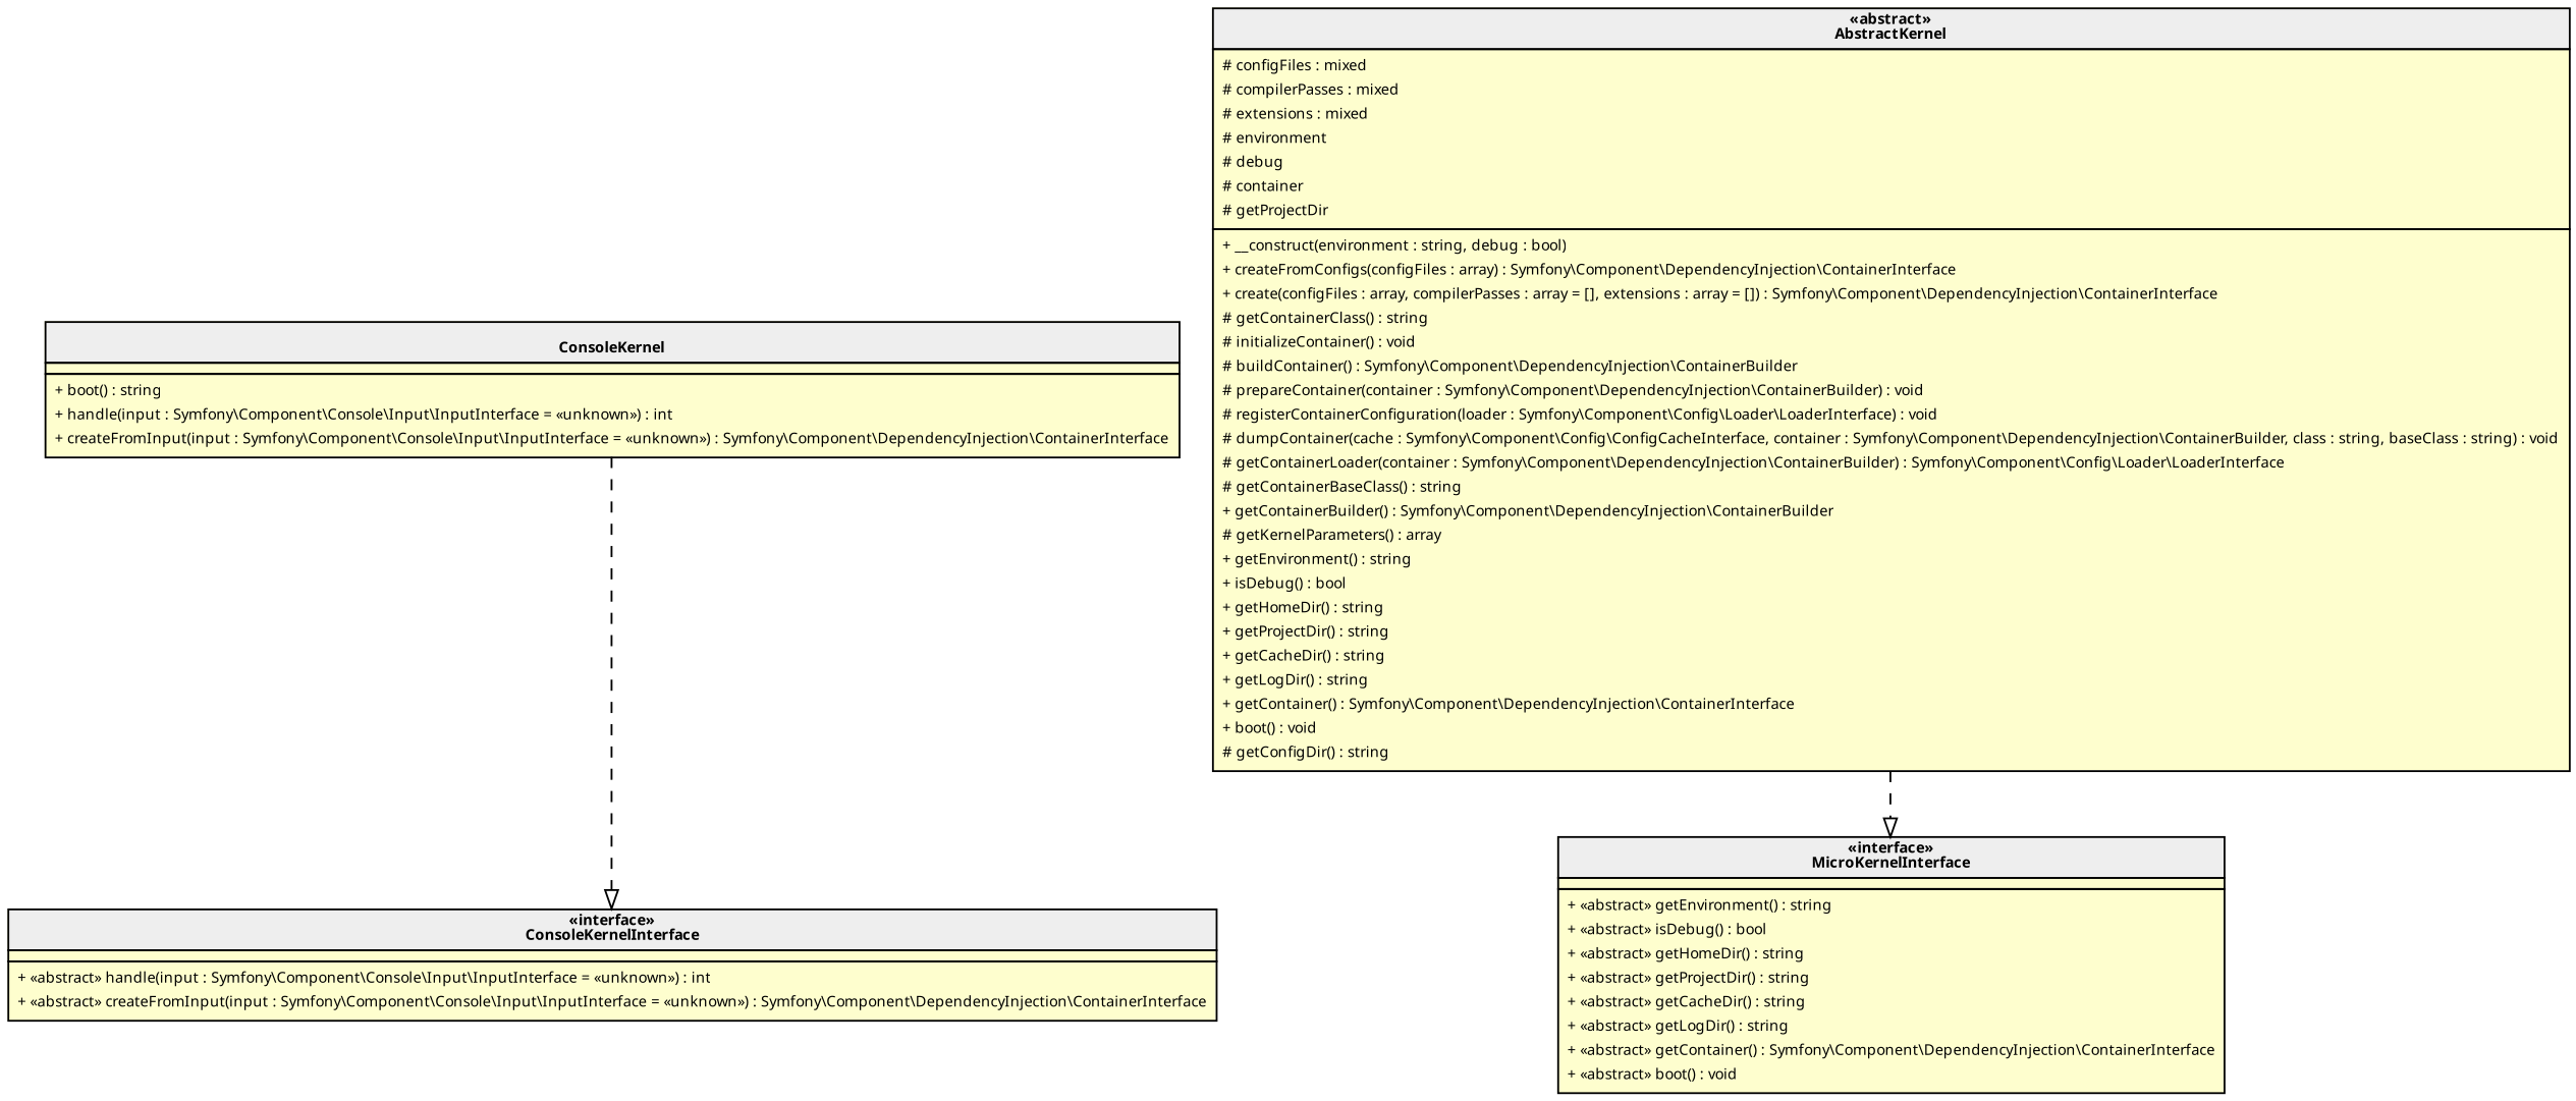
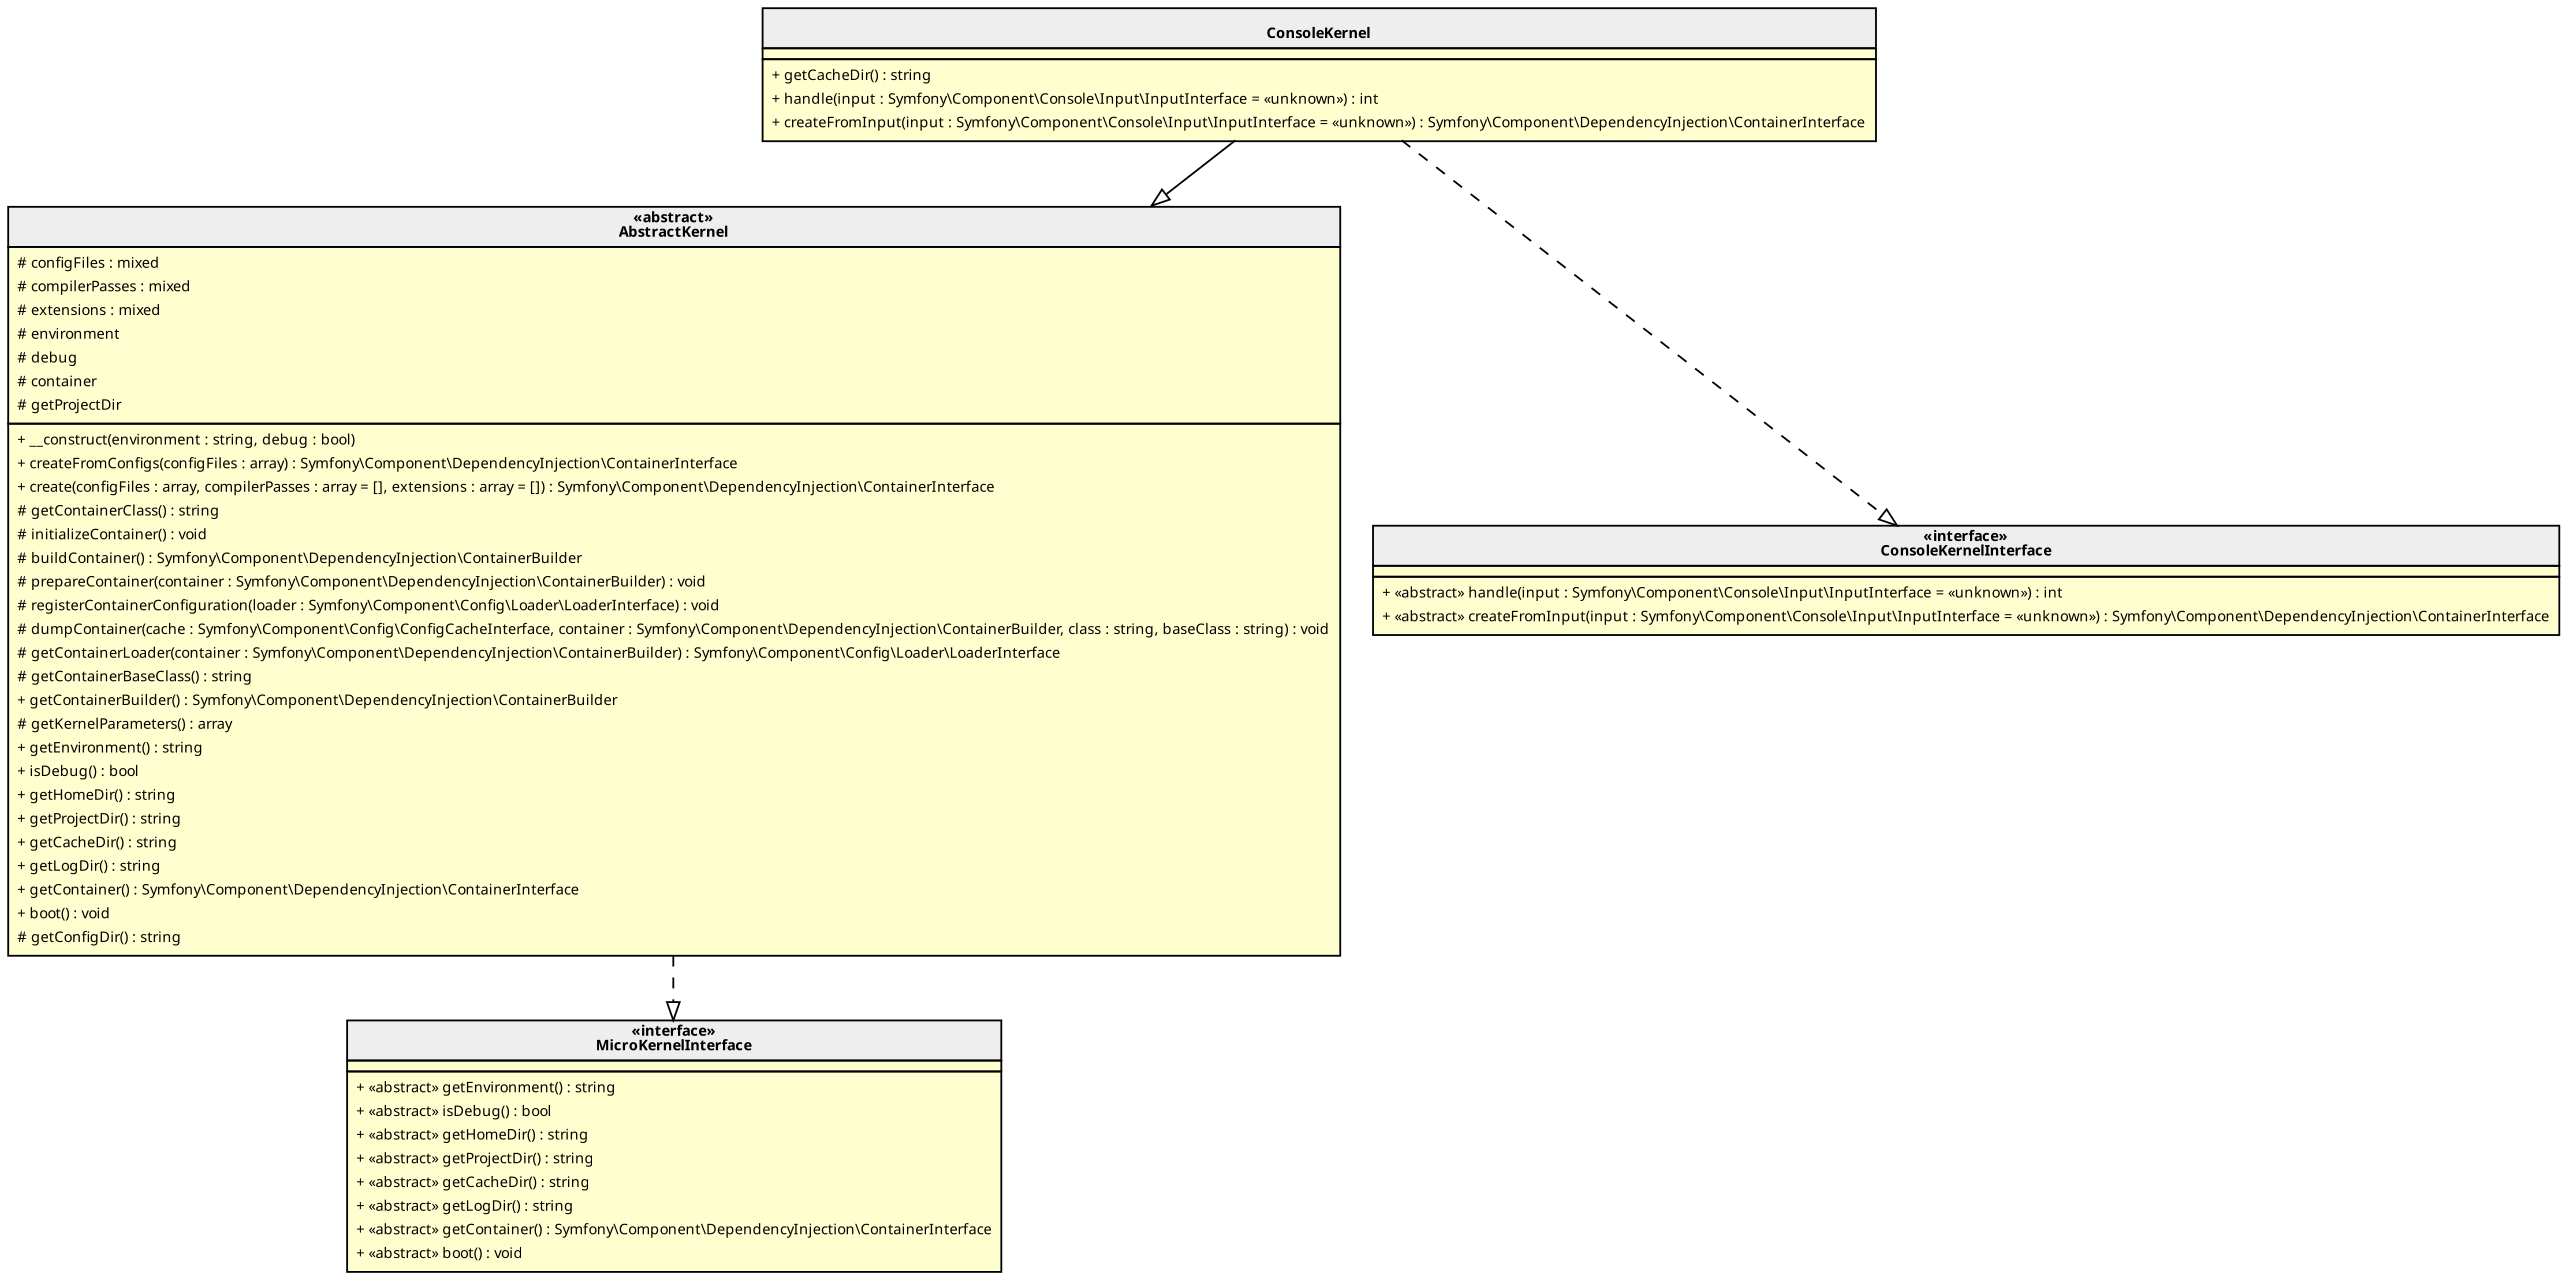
  digraph {
    rankdir=TB
    node [fillcolor="#FEFECE" fontname=Verdana fontsize=8 margin=0 shape=none style=filled]
    edge [arrowhead=empty fontname=Verdana fontsize=8 style=dashed]
-   n1 [label=< <table cellspacing="0" border="0" cellborder="1">     <tr><td bgcolor="#eeeeee"><b><br/>ConsoleKernel</b></td></tr>     <tr><td></td></tr>     <tr><td><table border="0" cellspacing="0" cellpadding="2">     <tr><td align="left">+ boot() : string</td></tr>     <tr><td align="left">+ handle(input : Symfony\\Component\\Console\\Input\\InputInterface = «unknown») : int</td></tr>     <tr><td align="left">+ createFromInput(input : Symfony\\Component\\Console\\Input\\InputInterface = «unknown») : Symfony\\Component\\DependencyInjection\\ContainerInterface</td></tr> </table></td></tr> </table>>]
+   n1 [label=< <table cellspacing="0" border="0" cellborder="1">     <tr><td bgcolor="#eeeeee"><b><br/>ConsoleKernel</b></td></tr>     <tr><td></td></tr>     <tr><td><table border="0" cellspacing="0" cellpadding="2">     <tr><td align="left">+ getCacheDir() : string</td></tr>     <tr><td align="left">+ handle(input : Symfony\\Component\\Console\\Input\\InputInterface = «unknown») : int</td></tr>     <tr><td align="left">+ createFromInput(input : Symfony\\Component\\Console\\Input\\InputInterface = «unknown») : Symfony\\Component\\DependencyInjection\\ContainerInterface</td></tr> </table></td></tr> </table>>]
    n2 [label=< <table cellspacing="0" border="0" cellborder="1">     <tr><td bgcolor="#eeeeee"><b>«abstract»<br/>AbstractKernel</b></td></tr>     <tr><td><table border="0" cellspacing="0" cellpadding="2">     <tr><td align="left"># configFiles : mixed</td></tr>     <tr><td align="left"># compilerPasses : mixed</td></tr>     <tr><td align="left"># extensions : mixed</td></tr>     <tr><td align="left"># environment</td></tr>     <tr><td align="left"># debug</td></tr>     <tr><td align="left"># container</td></tr>     <tr><td align="left"># getProjectDir</td></tr> </table></td></tr>     <tr><td><table border="0" cellspacing="0" cellpadding="2">     <tr><td align="left">+ __construct(environment : string, debug : bool)</td></tr>     <tr><td align="left">+ createFromConfigs(configFiles : array) : Symfony\\Component\\DependencyInjection\\ContainerInterface</td></tr>     <tr><td align="left">+ create(configFiles : array, compilerPasses : array = [], extensions : array = []) : Symfony\\Component\\DependencyInjection\\ContainerInterface</td></tr>     <tr><td align="left"># getContainerClass() : string</td></tr>     <tr><td align="left"># initializeContainer() : void</td></tr>     <tr><td align="left"># buildContainer() : Symfony\\Component\\DependencyInjection\\ContainerBuilder</td></tr>     <tr><td align="left"># prepareContainer(container : Symfony\\Component\\DependencyInjection\\ContainerBuilder) : void</td></tr>     <tr><td align="left"># registerContainerConfiguration(loader : Symfony\\Component\\Config\\Loader\\LoaderInterface) : void</td></tr>     <tr><td align="left"># dumpContainer(cache : Symfony\\Component\\Config\\ConfigCacheInterface, container : Symfony\\Component\\DependencyInjection\\ContainerBuilder, class : string, baseClass : string) : void</td></tr>     <tr><td align="left"># getContainerLoader(container : Symfony\\Component\\DependencyInjection\\ContainerBuilder) : Symfony\\Component\\Config\\Loader\\LoaderInterface</td></tr>     <tr><td align="left"># getContainerBaseClass() : string</td></tr>     <tr><td align="left">+ getContainerBuilder() : Symfony\\Component\\DependencyInjection\\ContainerBuilder</td></tr>     <tr><td align="left"># getKernelParameters() : array</td></tr>     <tr><td align="left">+ getEnvironment() : string</td></tr>     <tr><td align="left">+ isDebug() : bool</td></tr>     <tr><td align="left">+ getHomeDir() : string</td></tr>     <tr><td align="left">+ getProjectDir() : string</td></tr>     <tr><td align="left">+ getCacheDir() : string</td></tr>     <tr><td align="left">+ getLogDir() : string</td></tr>     <tr><td align="left">+ getContainer() : Symfony\\Component\\DependencyInjection\\ContainerInterface</td></tr>     <tr><td align="left">+ boot() : void</td></tr>     <tr><td align="left"># getConfigDir() : string</td></tr> </table></td></tr> </table>>]
    n3 [label=< <table cellspacing="0" border="0" cellborder="1">     <tr><td bgcolor="#eeeeee"><b>«interface»<br/>ConsoleKernelInterface</b></td></tr>     <tr><td></td></tr>     <tr><td><table border="0" cellspacing="0" cellpadding="2">     <tr><td align="left">+ «abstract» handle(input : Symfony\\Component\\Console\\Input\\InputInterface = «unknown») : int</td></tr>     <tr><td align="left">+ «abstract» createFromInput(input : Symfony\\Component\\Console\\Input\\InputInterface = «unknown») : Symfony\\Component\\DependencyInjection\\ContainerInterface</td></tr> </table></td></tr> </table>>]
    n4 [label=< <table cellspacing="0" border="0" cellborder="1">     <tr><td bgcolor="#eeeeee"><b>«interface»<br/>MicroKernelInterface</b></td></tr>     <tr><td></td></tr>     <tr><td><table border="0" cellspacing="0" cellpadding="2">     <tr><td align="left">+ «abstract» getEnvironment() : string</td></tr>     <tr><td align="left">+ «abstract» isDebug() : bool</td></tr>     <tr><td align="left">+ «abstract» getHomeDir() : string</td></tr>     <tr><td align="left">+ «abstract» getProjectDir() : string</td></tr>     <tr><td align="left">+ «abstract» getCacheDir() : string</td></tr>     <tr><td align="left">+ «abstract» getLogDir() : string</td></tr>     <tr><td align="left">+ «abstract» getContainer() : Symfony\\Component\\DependencyInjection\\ContainerInterface</td></tr>     <tr><td align="left">+ «abstract» boot() : void</td></tr> </table></td></tr> </table>>]
+   n1 -> n2 [style=filled]
    n1 -> n3
    n2 -> n4
  }
